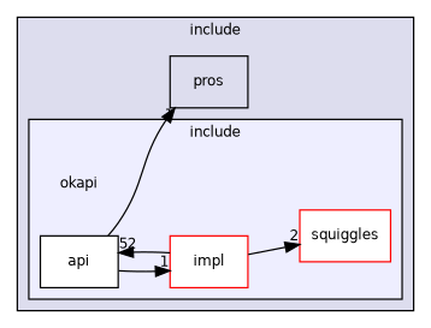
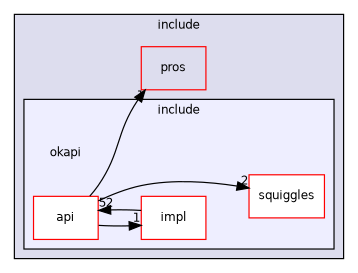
  digraph {
    compound=true
    rankdir=LR
    node [fontname=Helvetica fontsize=10 shape=box color=red fillcolor=white style=filled]
    edge [headlabel=1 labeldistance=1.5 labelfontname=Helvetica labelfontsize=10]
    n1 [label=okapi shape=plaintext color="" fillcolor="" style=""]
-   n2 [color=black label=api]
+   n2 [label=api]
    n3 [label=impl]
    n4 [label=squiggles]
-   n5 [label=pros color="" fillcolor="" style=""]
+   n5 [label=pros fillcolor="" style=""]
    subgraph cluster_1 {
      bgcolor="#ddddee"
      fontname=Helvetica
      fontsize=10
      label=include
      pencolor=black
      n5
      subgraph cluster_2 {
        bgcolor="#eeeeff"
        fontname=Helvetica
        fontsize=10
        pencolor=black
        n1
        n2
        n3
        n4
      }
    }
    n2 -> n3
-   n3 -> n4 [headlabel=2]
+   n2 -> n4 [headlabel=2]
    n2 -> n5
    n3 -> n2 [headlabel=52]
  }
